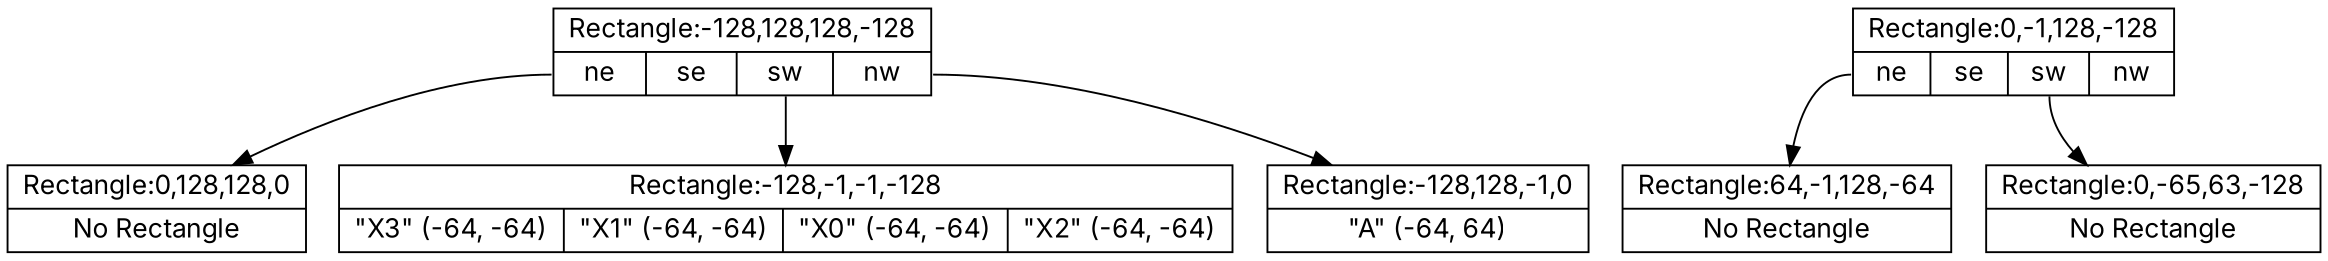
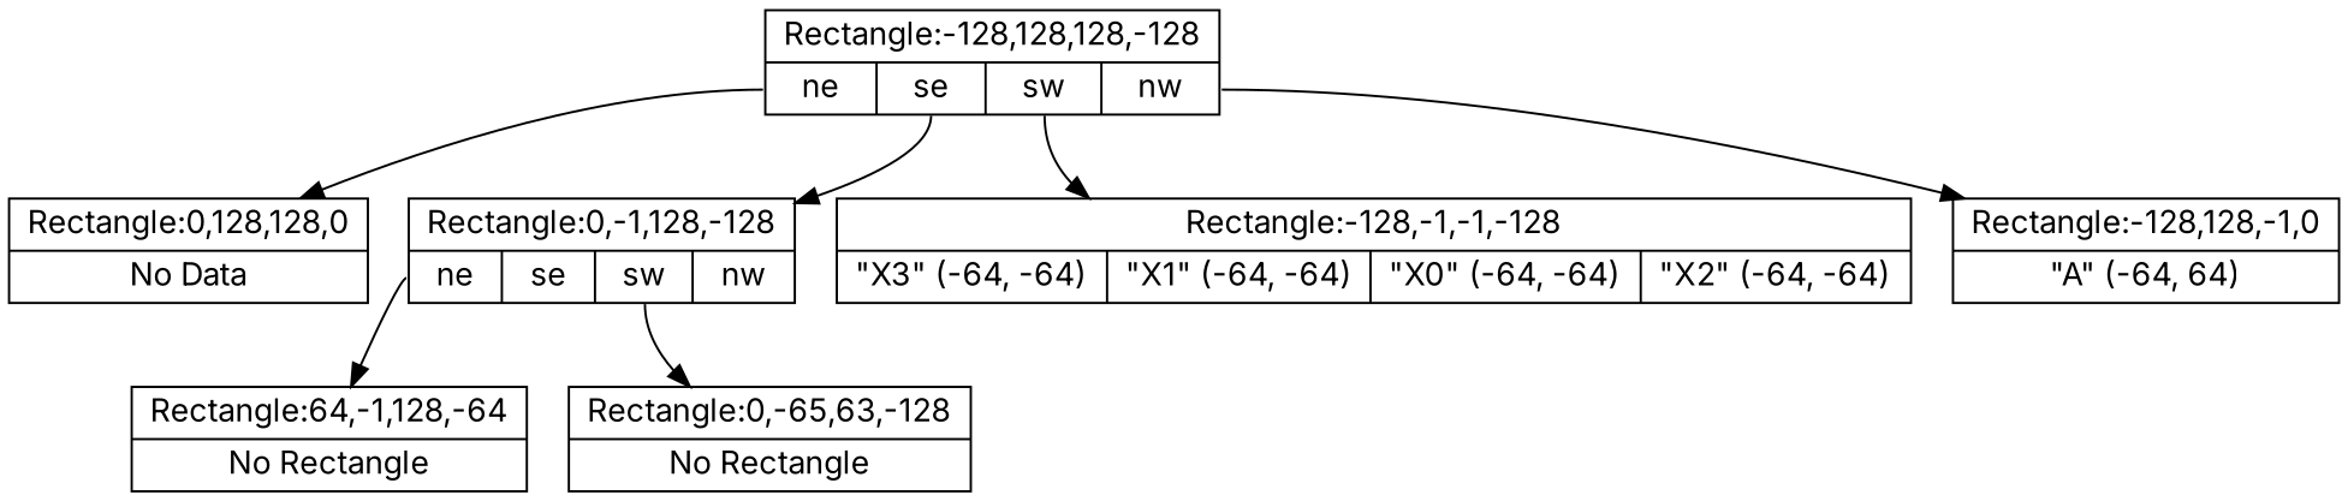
  digraph {
    fontname=Inter
    node [fontname=Inter shape=record]
    edge [fontname=Inter tailport=ne]
    n1 [label="{Rectangle:-128,128,128,-128|{<ne>ne|<se>se|<sw>sw|<nw>nw}}"]
-   n2 [label="{Rectangle:0,128,128,0|{No Rectangle}}"]
+   n2 [label="{Rectangle:0,128,128,0|{No Data}}"]
    n3 [label="{Rectangle:0,-1,128,-128|{<ne>ne|<se>se|<sw>sw|<nw>nw}}"]
    n4 [label="{Rectangle:-128,-1,-1,-128|{\"X3\" (-64, -64)|\"X1\" (-64, -64)|\"X0\" (-64, -64)|\"X2\" (-64, -64)}}"]
    n5 [label="{Rectangle:-128,128,-1,0|{\"A\" (-64, 64)}}"]
    n6 [label="{Rectangle:64,-1,128,-64|{No Rectangle}}"]
    n7 [label="{Rectangle:0,-65,63,-128|{No Rectangle}}"]
    n1 -> n2
+   n1 -> n3 [tailport=se]
    n1 -> n4 [tailport=sw]
    n1 -> n5 [tailport=nw]
    n3 -> n6
    n3 -> n7 [tailport=sw]
  }
